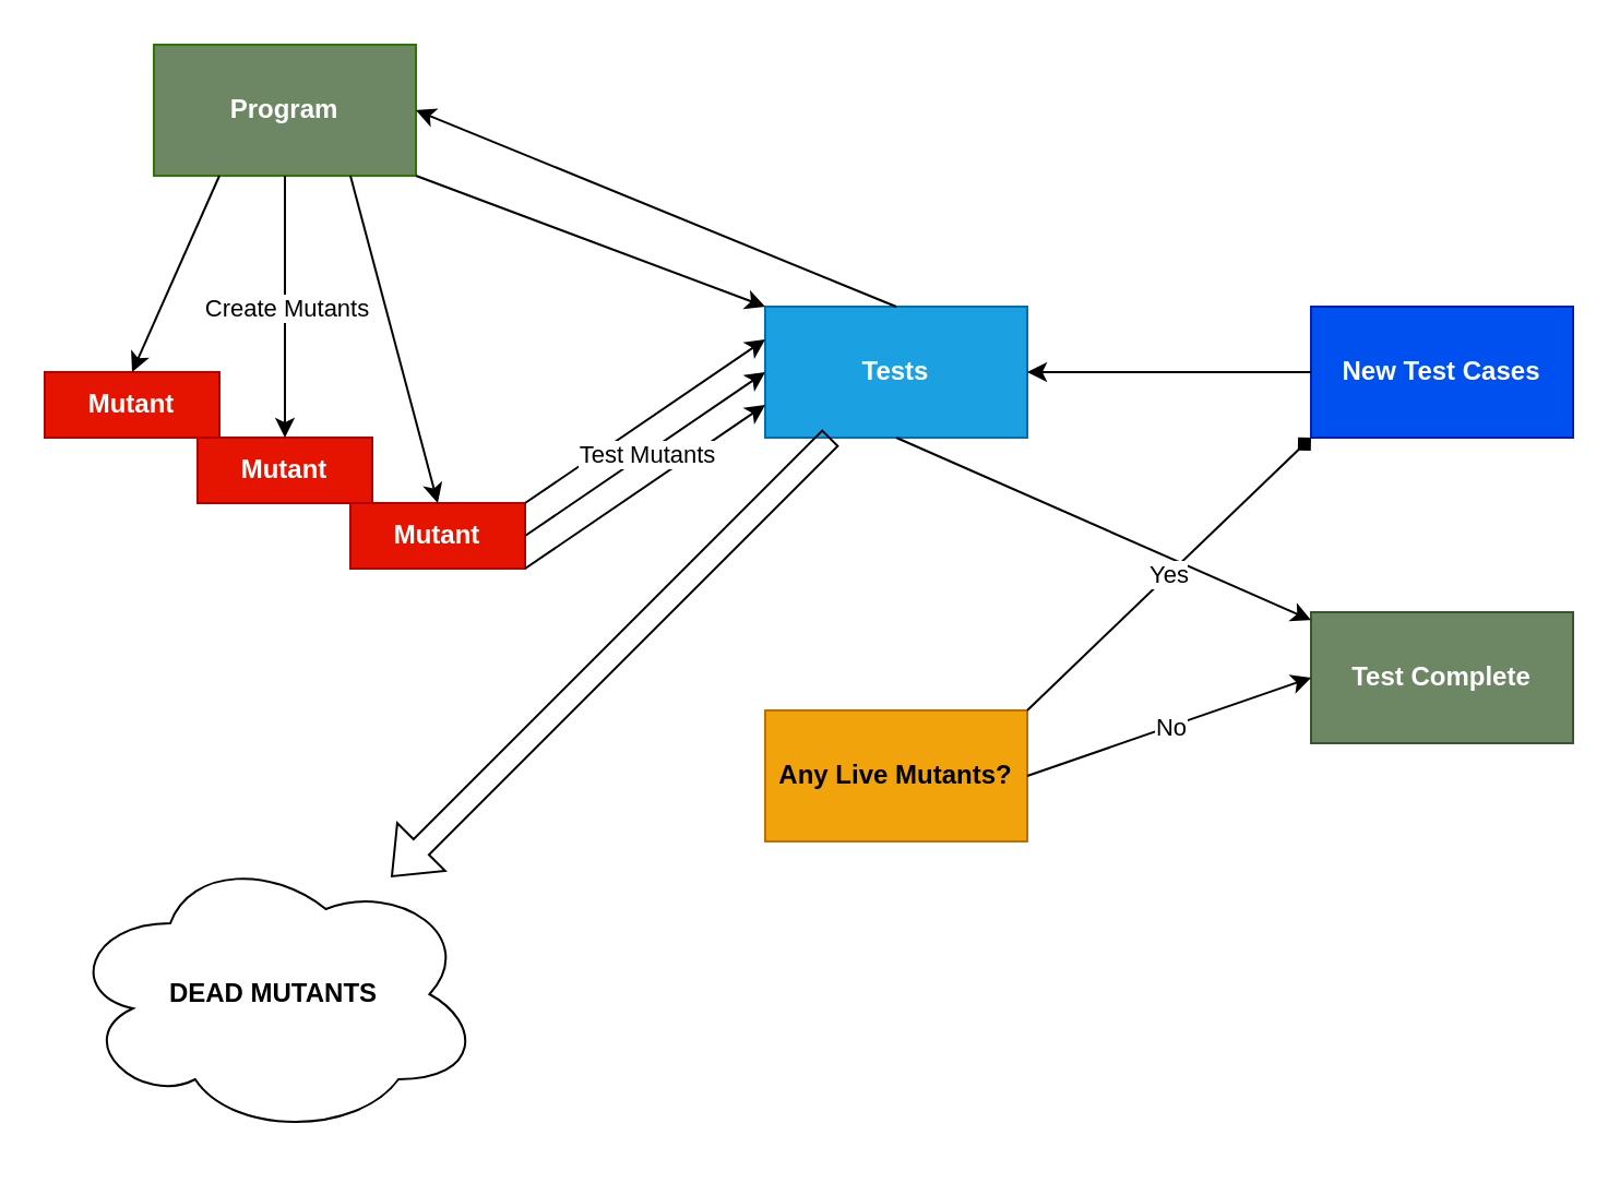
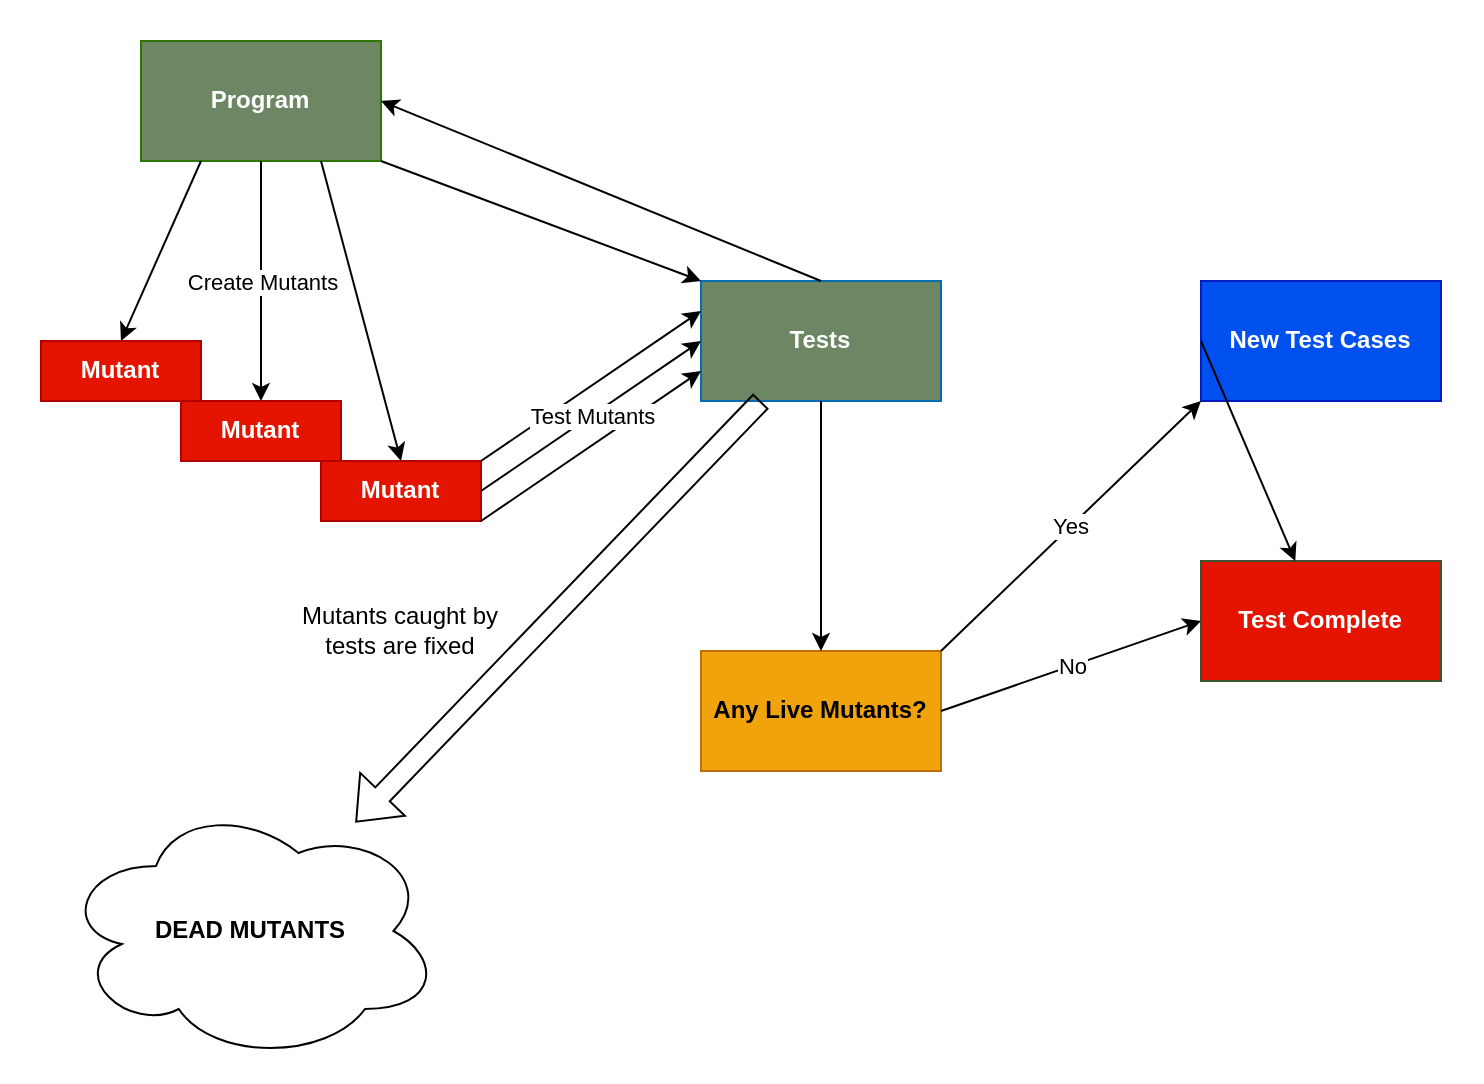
  <mxCell id="0" />
  <mxCell id="1" parent="0" />
  <mxCell id="2" value="&lt;b&gt;Program&lt;/b&gt;" style="rounded=0;whiteSpace=wrap;html=1;fillColor=#6d8764;fontColor=#ffffff;strokeColor=#2D7600;" vertex="1" parent="1"><mxGeometry x="70" y="20" width="120" height="60" as="geometry" /></mxCell>
- <mxCell id="3" value="&lt;b&gt;Tests&lt;/b&gt;" style="rounded=0;whiteSpace=wrap;html=1;fillColor=#1ba1e2;fontColor=#ffffff;strokeColor=#006EAF;" vertex="1" parent="1"><mxGeometry x="350" y="140" width="120" height="60" as="geometry" /></mxCell>
+ <mxCell id="3" value="&lt;b&gt;Tests&lt;/b&gt;" style="rounded=0;whiteSpace=wrap;html=1;fillColor=#6d8764;fontColor=#ffffff;strokeColor=#006EAF;" vertex="1" parent="1"><mxGeometry x="350" y="140" width="120" height="60" as="geometry" /></mxCell>
  <mxCell id="4" value="&lt;b&gt;New Test Cases&lt;/b&gt;" style="rounded=0;whiteSpace=wrap;html=1;fillColor=#0050ef;fontColor=#ffffff;strokeColor=#001DBC;" vertex="1" parent="1"><mxGeometry x="600" y="140" width="120" height="60" as="geometry" /></mxCell>
  <mxCell id="5" value="&lt;b&gt;Any Live Mutants?&lt;/b&gt;" style="rounded=0;whiteSpace=wrap;html=1;fillColor=#f0a30a;fontColor=#000000;strokeColor=#BD7000;" vertex="1" parent="1"><mxGeometry x="350" y="325" width="120" height="60" as="geometry" /></mxCell>
- <mxCell id="6" value="&lt;b&gt;Test Complete&lt;/b&gt;" style="rounded=0;whiteSpace=wrap;html=1;fillColor=#6d8764;fontColor=#ffffff;strokeColor=#3A5431;" vertex="1" parent="1"><mxGeometry x="600" y="280" width="120" height="60" as="geometry" /></mxCell>
+ <mxCell id="6" value="&lt;b&gt;Test Complete&lt;/b&gt;" style="rounded=0;whiteSpace=wrap;html=1;fillColor=#e51400;fontColor=#ffffff;strokeColor=#3A5431;" vertex="1" parent="1"><mxGeometry x="600" y="280" width="120" height="60" as="geometry" /></mxCell>
  <mxCell id="7" value="&lt;b&gt;Mutant&lt;/b&gt;" style="rounded=0;whiteSpace=wrap;html=1;fillColor=#e51400;fontColor=#ffffff;strokeColor=#B20000;" vertex="1" parent="1"><mxGeometry x="20" y="170" width="80" height="30" as="geometry" /></mxCell>
  <mxCell id="8" value="&lt;b&gt;Mutant&lt;/b&gt;" style="rounded=0;whiteSpace=wrap;html=1;fillColor=#e51400;fontColor=#ffffff;strokeColor=#B20000;" vertex="1" parent="1"><mxGeometry x="90" y="200" width="80" height="30" as="geometry" /></mxCell>
  <mxCell id="9" value="&lt;b&gt;Mutant&lt;/b&gt;" style="rounded=0;whiteSpace=wrap;html=1;fillColor=#e51400;fontColor=#ffffff;strokeColor=#B20000;" vertex="1" parent="1"><mxGeometry x="160" y="230" width="80" height="30" as="geometry" /></mxCell>
- <mxCell id="10" value="&lt;b&gt;DEAD MUTANTS&lt;/b&gt;" style="ellipse;shape=cloud;whiteSpace=wrap;html=1;" vertex="1" parent="1"><mxGeometry x="30" y="390" width="190" height="130" as="geometry" /></mxCell>
+ <mxCell id="10" value="&lt;b&gt;DEAD MUTANTS&lt;/b&gt;" style="ellipse;shape=cloud;whiteSpace=wrap;html=1;" vertex="1" parent="1"><mxGeometry x="30" y="400" width="190" height="130" as="geometry" /></mxCell>
  <mxCell id="11" value="" style="endArrow=classic;html=1;rounded=0;exitX=1;exitY=1;exitDx=0;exitDy=0;entryX=0;entryY=0;entryDx=0;entryDy=0;" edge="1" parent="1" source="2" target="3"><mxGeometry width="50" height="50" relative="1" as="geometry"><mxPoint x="400" y="310" as="sourcePoint" /><mxPoint x="450" y="260" as="targetPoint" /></mxGeometry></mxCell>
  <mxCell id="12" value="" style="endArrow=classic;html=1;rounded=0;entryX=1;entryY=0.5;entryDx=0;entryDy=0;exitX=0.5;exitY=0;exitDx=0;exitDy=0;" edge="1" parent="1" source="3" target="2"><mxGeometry width="50" height="50" relative="1" as="geometry"><mxPoint x="380" y="140" as="sourcePoint" /><mxPoint x="450" y="260" as="targetPoint" /></mxGeometry></mxCell>
  <mxCell id="13" value="" style="endArrow=classic;html=1;rounded=0;exitX=0.25;exitY=1;exitDx=0;exitDy=0;entryX=0.5;entryY=0;entryDx=0;entryDy=0;" edge="1" parent="1" source="2" target="7"><mxGeometry width="50" height="50" relative="1" as="geometry"><mxPoint x="400" y="310" as="sourcePoint" /><mxPoint x="450" y="260" as="targetPoint" /></mxGeometry></mxCell>
  <mxCell id="14" value="" style="endArrow=classic;html=1;rounded=0;exitX=0.75;exitY=1;exitDx=0;exitDy=0;entryX=0.5;entryY=0;entryDx=0;entryDy=0;" edge="1" parent="1" source="2" target="9"><mxGeometry width="50" height="50" relative="1" as="geometry"><mxPoint x="400" y="310" as="sourcePoint" /><mxPoint x="450" y="260" as="targetPoint" /></mxGeometry></mxCell>
  <mxCell id="15" value="" style="endArrow=classic;html=1;rounded=0;exitX=0.5;exitY=1;exitDx=0;exitDy=0;entryX=0.5;entryY=0;entryDx=0;entryDy=0;" edge="1" parent="1" source="2" target="8"><mxGeometry relative="1" as="geometry"><mxPoint x="370" y="290" as="sourcePoint" /><mxPoint x="470" y="290" as="targetPoint" /></mxGeometry></mxCell>
  <mxCell id="16" value="Create Mutants" style="edgeLabel;resizable=0;html=1;;align=center;verticalAlign=middle;" connectable="0" vertex="1" parent="15"><mxGeometry relative="1" as="geometry" /></mxCell>
  <mxCell id="17" value="" style="endArrow=classic;html=1;rounded=0;exitX=1;exitY=0;exitDx=0;exitDy=0;entryX=0;entryY=0.25;entryDx=0;entryDy=0;" edge="1" parent="1" source="9" target="3"><mxGeometry width="50" height="50" relative="1" as="geometry"><mxPoint x="400" y="310" as="sourcePoint" /><mxPoint x="450" y="260" as="targetPoint" /></mxGeometry></mxCell>
  <mxCell id="18" value="" style="endArrow=classic;html=1;rounded=0;exitX=1;exitY=1;exitDx=0;exitDy=0;entryX=0;entryY=0.75;entryDx=0;entryDy=0;" edge="1" parent="1" source="9" target="3"><mxGeometry width="50" height="50" relative="1" as="geometry"><mxPoint x="400" y="310" as="sourcePoint" /><mxPoint x="450" y="260" as="targetPoint" /></mxGeometry></mxCell>
  <mxCell id="19" value="" style="endArrow=classic;html=1;rounded=0;exitX=1;exitY=0.5;exitDx=0;exitDy=0;entryX=0;entryY=0.5;entryDx=0;entryDy=0;" edge="1" parent="1" source="9" target="3"><mxGeometry relative="1" as="geometry"><mxPoint x="370" y="290" as="sourcePoint" /><mxPoint x="470" y="290" as="targetPoint" /></mxGeometry></mxCell>
  <mxCell id="20" value="Test Mutants" style="edgeLabel;resizable=0;html=1;;align=center;verticalAlign=middle;" connectable="0" vertex="1" parent="19"><mxGeometry relative="1" as="geometry" /></mxCell>
  <mxCell id="21" value="" style="shape=flexArrow;endArrow=classic;html=1;rounded=0;exitX=0.25;exitY=1;exitDx=0;exitDy=0;" edge="1" parent="1" source="3" target="10"><mxGeometry width="50" height="50" relative="1" as="geometry"><mxPoint x="400" y="310" as="sourcePoint" /><mxPoint x="450" y="260" as="targetPoint" /></mxGeometry></mxCell>
- <mxCell id="23" value="" style="endArrow=classic;html=1;rounded=0;exitX=0.5;exitY=1;exitDx=0;exitDy=0;" edge="1" parent="1" source="3" target="6"><mxGeometry width="50" height="50" relative="1" as="geometry"><mxPoint x="400" y="310" as="sourcePoint" /><mxPoint x="450" y="260" as="targetPoint" /></mxGeometry></mxCell>
- <mxCell id="24" value="" style="endArrow=classic;html=1;rounded=0;exitX=0;exitY=0.5;exitDx=0;exitDy=0;entryX=1;entryY=0.5;entryDx=0;entryDy=0;" edge="1" parent="1" source="4" target="3"><mxGeometry width="50" height="50" relative="1" as="geometry"><mxPoint x="400" y="310" as="sourcePoint" /><mxPoint x="450" y="260" as="targetPoint" /></mxGeometry></mxCell>
- <mxCell id="25" value="" style="endArrow=diamond;html=1;rounded=0;entryX=0;entryY=1;entryDx=0;entryDy=0;exitX=1;exitY=0;exitDx=0;exitDy=0;" edge="1" parent="1" source="5" target="4"><mxGeometry relative="1" as="geometry"><mxPoint x="370" y="290" as="sourcePoint" /><mxPoint x="470" y="290" as="targetPoint" /></mxGeometry></mxCell>
+ <mxCell id="22" value="Mutants caught by tests are fixed" style="text;html=1;align=center;verticalAlign=middle;whiteSpace=wrap;rounded=0;" vertex="1" parent="1"><mxGeometry x="145" y="300" width="110" height="30" as="geometry" /></mxCell>
+ <mxCell id="23" value="" style="endArrow=classic;html=1;rounded=0;exitX=0.5;exitY=1;exitDx=0;exitDy=0;entryX=0.5;entryY=0;entryDx=0;entryDy=0;" edge="1" parent="1" source="3" target="5"><mxGeometry width="50" height="50" relative="1" as="geometry"><mxPoint x="400" y="310" as="sourcePoint" /><mxPoint x="450" y="260" as="targetPoint" /></mxGeometry></mxCell>
+ <mxCell id="24" value="" style="endArrow=classic;html=1;rounded=0;exitX=0;exitY=0.5;exitDx=0;exitDy=0;" edge="1" parent="1" source="4" target="6"><mxGeometry width="50" height="50" relative="1" as="geometry"><mxPoint x="400" y="310" as="sourcePoint" /><mxPoint x="450" y="260" as="targetPoint" /></mxGeometry></mxCell>
+ <mxCell id="25" value="" style="endArrow=classic;html=1;rounded=0;entryX=0;entryY=1;entryDx=0;entryDy=0;exitX=1;exitY=0;exitDx=0;exitDy=0;" edge="1" parent="1" source="5" target="4"><mxGeometry relative="1" as="geometry"><mxPoint x="370" y="290" as="sourcePoint" /><mxPoint x="470" y="290" as="targetPoint" /></mxGeometry></mxCell>
  <mxCell id="26" value="Yes" style="edgeLabel;resizable=0;html=1;;align=center;verticalAlign=middle;" connectable="0" vertex="1" parent="25"><mxGeometry relative="1" as="geometry" /></mxCell>
  <mxCell id="27" value="" style="endArrow=classic;html=1;rounded=0;exitX=1;exitY=0.5;exitDx=0;exitDy=0;entryX=0;entryY=0.5;entryDx=0;entryDy=0;" edge="1" parent="1" source="5" target="6"><mxGeometry relative="1" as="geometry"><mxPoint x="370" y="290" as="sourcePoint" /><mxPoint x="470" y="290" as="targetPoint" /></mxGeometry></mxCell>
  <mxCell id="28" value="No" style="edgeLabel;resizable=0;html=1;;align=center;verticalAlign=middle;" connectable="0" vertex="1" parent="27"><mxGeometry relative="1" as="geometry" /></mxCell>
